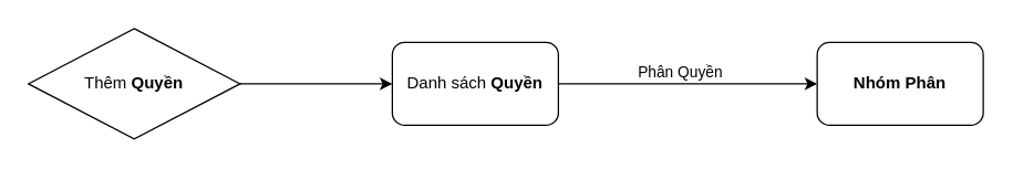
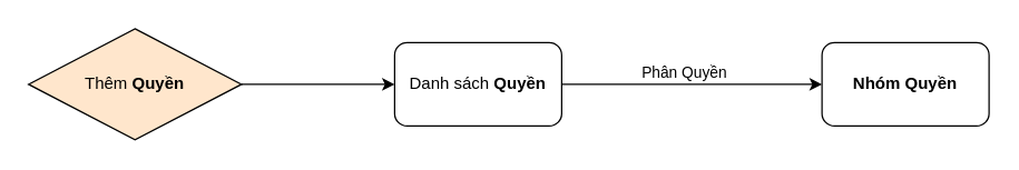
  <mxCell id="0" />
  <mxCell id="1" parent="0" />
  <mxCell id="2" style="edgeStyle=orthogonalEdgeStyle;rounded=0;orthogonalLoop=1;jettySize=auto;html=1;" edge="1" parent="1" source="4" target="7"><mxGeometry relative="1" as="geometry" /></mxCell>
  <mxCell id="3" value="Phân Quyền" style="edgeLabel;html=1;align=center;verticalAlign=middle;resizable=0;points=[];" vertex="1" connectable="0" parent="2"><mxGeometry x="-0.146" relative="1" as="geometry"><mxPoint x="7" y="-9" as="offset" /></mxGeometry></mxCell>
  <mxCell id="4" value="Danh sách &lt;b&gt;Quyền&lt;/b&gt;" style="rounded=1;whiteSpace=wrap;html=1;fillColor=default;" vertex="1" parent="1"><mxGeometry x="283" y="30" width="120" height="60" as="geometry" /></mxCell>
  <mxCell id="5" style="edgeStyle=orthogonalEdgeStyle;rounded=0;orthogonalLoop=1;jettySize=auto;html=1;" edge="1" parent="1" source="6" target="4"><mxGeometry relative="1" as="geometry" /></mxCell>
- <mxCell id="6" value="Thêm&amp;nbsp;&lt;b style=&quot;border-color: var(--border-color);&quot;&gt;Quyền&lt;/b&gt;" style="rhombus;whiteSpace=wrap;html=1;" vertex="1" parent="1"><mxGeometry x="20" y="20" width="153" height="80" as="geometry" /></mxCell>
- <mxCell id="7" value="&lt;b&gt;Nhóm&amp;nbsp;Phân&lt;/b&gt;" style="rounded=1;whiteSpace=wrap;html=1;fillColor=default;" vertex="1" parent="1"><mxGeometry x="590" y="30" width="120" height="60" as="geometry" /></mxCell>
+ <mxCell id="6" value="Thêm&amp;nbsp;&lt;b style=&quot;border-color: var(--border-color);&quot;&gt;Quyền&lt;/b&gt;" style="rhombus;whiteSpace=wrap;html=1;fillColor=#ffe6cc;" vertex="1" parent="1"><mxGeometry x="20" y="20" width="153" height="80" as="geometry" /></mxCell>
+ <mxCell id="7" value="&lt;b&gt;Nhóm&amp;nbsp;Quyền&lt;/b&gt;" style="rounded=1;whiteSpace=wrap;html=1;fillColor=default;" vertex="1" parent="1"><mxGeometry x="590" y="30" width="120" height="60" as="geometry" /></mxCell>
